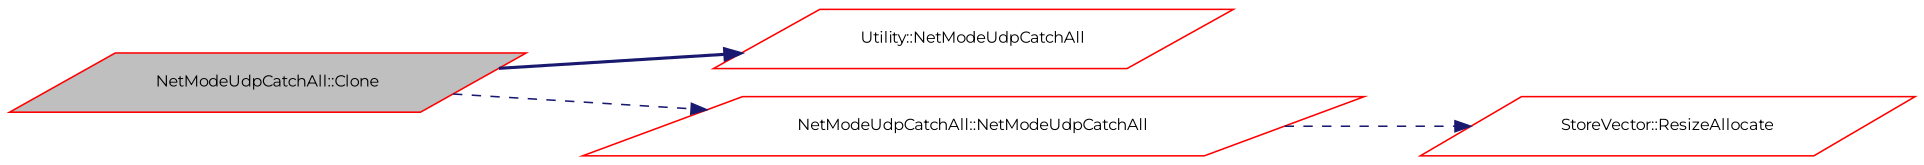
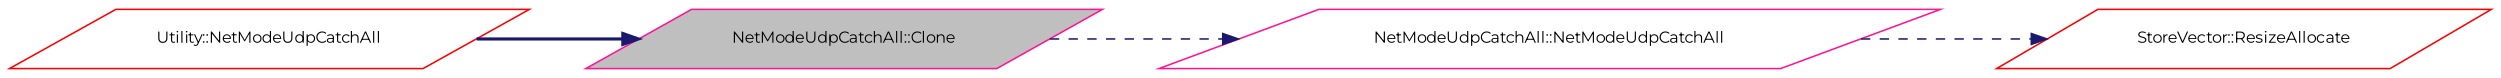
  digraph {
    fontname=Montserrat
    rankdir=LR
    node [color=deeppink fillcolor=white fontname=Montserrat fontsize=10 shape=parallelogram style=filled]
    edge [color=midnightblue fontname=Montserrat fontsize=10 labelfontname=FreeSans labelfontsize=10 style=dashed]
-   n1 [color=red fillcolor=grey75 fontcolor=black height=0.2 label="NetModeUdpCatchAll::Clone" width=0.4]
+   n1 [fillcolor=grey75 fontcolor=black height=0.2 label="NetModeUdpCatchAll::Clone" width=0.4]
    n2 [color=red height=0.2 label="Utility::NetModeUdpCatchAll" width=0.4]
-   n3 [color=red height=0.2 label="NetModeUdpCatchAll::NetModeUdpCatchAll" width=0.4]
+   n3 [height=0.2 label="NetModeUdpCatchAll::NetModeUdpCatchAll" width=0.4]
    n4 [color=red height=0.2 label="StoreVector::ResizeAllocate" width=0.4]
-   n1 -> n2 [style=bold]
+   n2 -> n1 [style=bold]
    n1 -> n3
    n3 -> n4
  }
